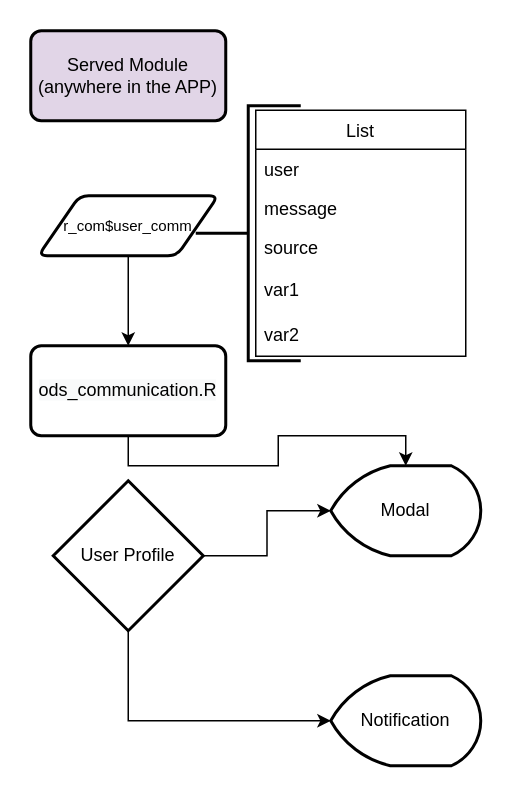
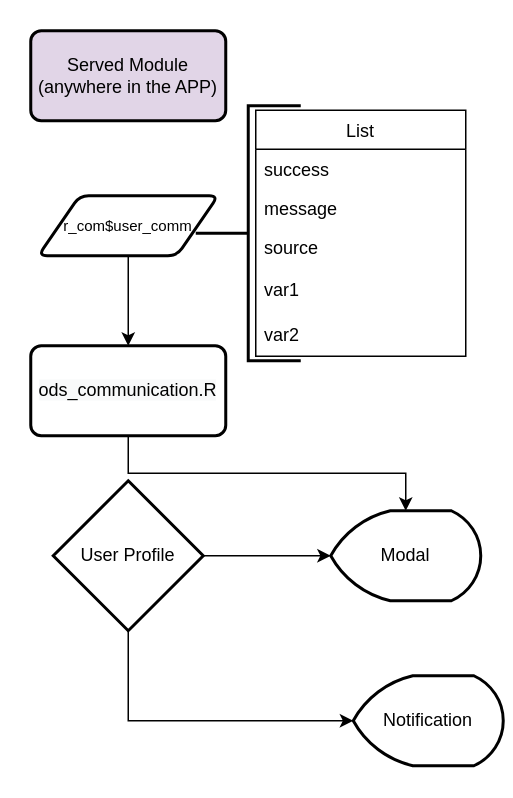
  <mxCell id="0" />
  <mxCell id="1" parent="0" />
  <mxCell id="2" style="edgeStyle=orthogonalEdgeStyle;rounded=0;orthogonalLoop=1;jettySize=auto;html=1;exitX=0.5;exitY=1;exitDx=0;exitDy=0;fontSize=10;" edge="1" parent="1" source="3" target="6"><mxGeometry relative="1" as="geometry" /></mxCell>
  <mxCell id="3" value="r_com$user_comm" style="shape=parallelogram;html=1;strokeWidth=2;perimeter=parallelogramPerimeter;whiteSpace=wrap;rounded=1;arcSize=12;size=0.23;fontSize=10;" vertex="1" parent="1"><mxGeometry x="25" y="130" width="120" height="40" as="geometry" /></mxCell>
  <mxCell id="4" style="edgeStyle=orthogonalEdgeStyle;rounded=0;orthogonalLoop=1;jettySize=auto;html=1;entryX=0;entryY=0.5;entryDx=0;entryDy=0;entryPerimeter=0;" edge="1" parent="1" source="10" target="8"><mxGeometry relative="1" as="geometry"><mxPoint x="140" y="370" as="sourcePoint" /></mxGeometry></mxCell>
  <mxCell id="5" style="edgeStyle=orthogonalEdgeStyle;rounded=0;orthogonalLoop=1;jettySize=auto;html=1;exitX=0.5;exitY=1;exitDx=0;exitDy=0;" edge="1" parent="1" source="6" target="8"><mxGeometry relative="1" as="geometry" /></mxCell>
  <mxCell id="6" value="&lt;span style=&quot;color: rgb(0, 0, 0); font-family: Helvetica; font-size: 12px; font-style: normal; font-variant-ligatures: normal; font-variant-caps: normal; font-weight: 400; letter-spacing: normal; orphans: 2; text-align: center; text-indent: 0px; text-transform: none; widows: 2; word-spacing: 0px; -webkit-text-stroke-width: 0px; background-color: rgb(248, 249, 250); text-decoration-thickness: initial; text-decoration-style: initial; text-decoration-color: initial; float: none; display: inline !important;&quot;&gt;ods_communication.R&lt;/span&gt;" style="rounded=1;whiteSpace=wrap;html=1;absoluteArcSize=1;arcSize=14;strokeWidth=2;" vertex="1" parent="1"><mxGeometry x="20" y="230" width="130" height="60" as="geometry" /></mxCell>
  <mxCell id="7" value="Served Module&lt;br&gt;(anywhere in the APP)" style="rounded=1;whiteSpace=wrap;html=1;absoluteArcSize=1;arcSize=14;strokeWidth=2;fillColor=#e1d5e7;" vertex="1" parent="1"><mxGeometry x="20" y="20" width="130" height="60" as="geometry" /></mxCell>
- <mxCell id="8" value="Modal" style="strokeWidth=2;html=1;shape=mxgraph.flowchart.display;whiteSpace=wrap;" vertex="1" parent="1"><mxGeometry x="220" y="310" width="100" height="60" as="geometry" /></mxCell>
+ <mxCell id="8" value="Modal" style="strokeWidth=2;html=1;shape=mxgraph.flowchart.display;whiteSpace=wrap;" vertex="1" parent="1"><mxGeometry x="220" y="340" width="100" height="60" as="geometry" /></mxCell>
  <mxCell id="9" style="edgeStyle=orthogonalEdgeStyle;rounded=0;orthogonalLoop=1;jettySize=auto;html=1;exitX=0.5;exitY=1;exitDx=0;exitDy=0;exitPerimeter=0;entryX=0;entryY=0.5;entryDx=0;entryDy=0;entryPerimeter=0;" edge="1" parent="1" source="10" target="11"><mxGeometry relative="1" as="geometry" /></mxCell>
  <mxCell id="10" value="User Profile" style="strokeWidth=2;html=1;shape=mxgraph.flowchart.decision;whiteSpace=wrap;" vertex="1" parent="1"><mxGeometry x="35" y="320" width="100" height="100" as="geometry" /></mxCell>
- <mxCell id="11" value="Notification" style="strokeWidth=2;html=1;shape=mxgraph.flowchart.display;whiteSpace=wrap;" vertex="1" parent="1"><mxGeometry x="220" y="450" width="100" height="60" as="geometry" /></mxCell>
+ <mxCell id="11" value="Notification" style="strokeWidth=2;html=1;shape=mxgraph.flowchart.display;whiteSpace=wrap;" vertex="1" parent="1"><mxGeometry x="235" y="450" width="100" height="60" as="geometry" /></mxCell>
  <mxCell id="12" value="" style="strokeWidth=2;html=1;shape=mxgraph.flowchart.annotation_2;align=left;labelPosition=right;pointerEvents=1;" vertex="1" parent="1"><mxGeometry x="130" y="70" width="70" height="170" as="geometry" /></mxCell>
  <mxCell id="13" value="List" style="swimlane;fontStyle=0;childLayout=stackLayout;horizontal=1;startSize=26;fillColor=none;horizontalStack=0;resizeParent=1;resizeParentMax=0;resizeLast=0;collapsible=1;marginBottom=0;" vertex="1" parent="1"><mxGeometry x="170" y="73" width="140" height="164" as="geometry"><mxRectangle x="510" y="133" width="60" height="30" as="alternateBounds" /></mxGeometry></mxCell>
- <mxCell id="14" value="user" style="text;strokeColor=none;fillColor=none;align=left;verticalAlign=top;spacingLeft=4;spacingRight=4;overflow=hidden;rotatable=0;points=[[0,0.5],[1,0.5]];portConstraint=eastwest;" vertex="1" parent="13"><mxGeometry y="26" width="140" height="26" as="geometry" /></mxCell>
+ <mxCell id="14" value="success" style="text;strokeColor=none;fillColor=none;align=left;verticalAlign=top;spacingLeft=4;spacingRight=4;overflow=hidden;rotatable=0;points=[[0,0.5],[1,0.5]];portConstraint=eastwest;" vertex="1" parent="13"><mxGeometry y="26" width="140" height="26" as="geometry" /></mxCell>
  <mxCell id="15" value="message" style="text;strokeColor=none;fillColor=none;align=left;verticalAlign=top;spacingLeft=4;spacingRight=4;overflow=hidden;rotatable=0;points=[[0,0.5],[1,0.5]];portConstraint=eastwest;" vertex="1" parent="13"><mxGeometry y="52" width="140" height="26" as="geometry" /></mxCell>
  <mxCell id="16" value="source&#10;" style="text;strokeColor=none;fillColor=none;align=left;verticalAlign=top;spacingLeft=4;spacingRight=4;overflow=hidden;rotatable=0;points=[[0,0.5],[1,0.5]];portConstraint=eastwest;" vertex="1" parent="13"><mxGeometry y="78" width="140" height="26" as="geometry" /></mxCell>
  <mxCell id="17" value="var1" style="text;strokeColor=none;fillColor=none;align=left;verticalAlign=middle;spacingLeft=4;spacingRight=4;overflow=hidden;points=[[0,0.5],[1,0.5]];portConstraint=eastwest;rotatable=0;" vertex="1" parent="13"><mxGeometry y="104" width="140" height="30" as="geometry" /></mxCell>
  <mxCell id="18" value="var2" style="text;strokeColor=none;fillColor=none;align=left;verticalAlign=middle;spacingLeft=4;spacingRight=4;overflow=hidden;points=[[0,0.5],[1,0.5]];portConstraint=eastwest;rotatable=0;" vertex="1" parent="13"><mxGeometry y="134" width="140" height="30" as="geometry" /></mxCell>
